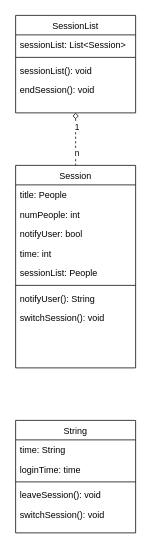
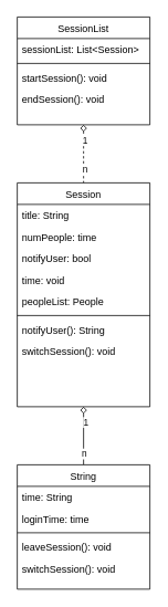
  <mxCell id="0" />
  <mxCell id="1" parent="0" />
  <mxCell id="2" value="" style="edgeStyle=orthogonalEdgeStyle;rounded=0;orthogonalLoop=1;jettySize=auto;html=1;endArrow=none;endFill=0;entryX=0.5;entryY=0;entryDx=0;entryDy=0;startArrow=diamond;startFill=0;dashed=1;" parent="1" source="5" target="13" edge="1"><mxGeometry relative="1" as="geometry"><Array as="points" /></mxGeometry></mxCell>
  <mxCell id="3" value="1" style="edgeLabel;html=1;align=center;verticalAlign=middle;resizable=0;points=[];" parent="2" vertex="1" connectable="0"><mxGeometry x="-0.486" y="1" relative="1" as="geometry"><mxPoint as="offset" /></mxGeometry></mxCell>
  <mxCell id="4" value="n" style="edgeLabel;html=1;align=center;verticalAlign=middle;resizable=0;points=[];" parent="2" vertex="1" connectable="0"><mxGeometry x="0.514" y="1" relative="1" as="geometry"><mxPoint as="offset" /></mxGeometry></mxCell>
  <mxCell id="5" value="SessionList" style="swimlane;fontStyle=0;align=center;verticalAlign=top;childLayout=stackLayout;horizontal=1;startSize=26;horizontalStack=0;resizeParent=1;resizeLast=0;collapsible=1;marginBottom=0;rounded=0;shadow=0;strokeWidth=1;" parent="1" vertex="1"><mxGeometry x="20" y="20" width="160" height="130" as="geometry"><mxRectangle x="550" y="140" width="160" height="26" as="alternateBounds" /></mxGeometry></mxCell>
  <mxCell id="6" value="sessionList: List&lt;Session&gt;" style="text;align=left;verticalAlign=top;spacingLeft=4;spacingRight=4;overflow=hidden;rotatable=0;points=[[0,0.5],[1,0.5]];portConstraint=eastwest;" parent="5" vertex="1"><mxGeometry y="26" width="160" height="26" as="geometry" /></mxCell>
  <mxCell id="7" value="" style="line;html=1;strokeWidth=1;align=left;verticalAlign=middle;spacingTop=-1;spacingLeft=3;spacingRight=3;rotatable=0;labelPosition=right;points=[];portConstraint=eastwest;" parent="5" vertex="1"><mxGeometry y="52" width="160" height="8" as="geometry" /></mxCell>
- <mxCell id="8" value="sessionList(): void" style="text;align=left;verticalAlign=top;spacingLeft=4;spacingRight=4;overflow=hidden;rotatable=0;points=[[0,0.5],[1,0.5]];portConstraint=eastwest;" parent="5" vertex="1"><mxGeometry y="60" width="160" height="26" as="geometry" /></mxCell>
+ <mxCell id="8" value="startSession(): void" style="text;align=left;verticalAlign=top;spacingLeft=4;spacingRight=4;overflow=hidden;rotatable=0;points=[[0,0.5],[1,0.5]];portConstraint=eastwest;" parent="5" vertex="1"><mxGeometry y="60" width="160" height="26" as="geometry" /></mxCell>
  <mxCell id="9" value="endSession(): void" style="text;align=left;verticalAlign=top;spacingLeft=4;spacingRight=4;overflow=hidden;rotatable=0;points=[[0,0.5],[1,0.5]];portConstraint=eastwest;" parent="5" vertex="1"><mxGeometry y="86" width="160" height="26" as="geometry" /></mxCell>
+ <mxCell id="10" value="" style="edgeStyle=orthogonalEdgeStyle;rounded=0;orthogonalLoop=1;jettySize=auto;html=1;entryX=0.5;entryY=0;entryDx=0;entryDy=0;endArrow=none;endFill=0;startArrow=diamond;startFill=0;" parent="1" source="13" target="22" edge="1"><mxGeometry relative="1" as="geometry"><Array as="points" /></mxGeometry></mxCell>
+ <mxCell id="11" value="1" style="edgeLabel;html=1;align=center;verticalAlign=middle;resizable=0;points=[];" parent="10" vertex="1" connectable="0"><mxGeometry x="-0.486" y="2" relative="1" as="geometry"><mxPoint as="offset" /></mxGeometry></mxCell>
+ <mxCell id="12" value="n" style="edgeLabel;html=1;align=center;verticalAlign=middle;resizable=0;points=[];" parent="10" vertex="1" connectable="0"><mxGeometry x="0.6" relative="1" as="geometry"><mxPoint as="offset" /></mxGeometry></mxCell>
  <mxCell id="13" value="Session" style="swimlane;fontStyle=0;align=center;verticalAlign=top;childLayout=stackLayout;horizontal=1;startSize=26;horizontalStack=0;resizeParent=1;resizeLast=0;collapsible=1;marginBottom=0;rounded=0;shadow=0;strokeWidth=1;" parent="1" vertex="1"><mxGeometry x="20" y="220" width="160" height="270" as="geometry"><mxRectangle x="550" y="140" width="160" height="26" as="alternateBounds" /></mxGeometry></mxCell>
- <mxCell id="14" value="title: People" style="text;align=left;verticalAlign=top;spacingLeft=4;spacingRight=4;overflow=hidden;rotatable=0;points=[[0,0.5],[1,0.5]];portConstraint=eastwest;" parent="13" vertex="1"><mxGeometry y="26" width="160" height="26" as="geometry" /></mxCell>
- <mxCell id="15" value="numPeople: int" style="text;align=left;verticalAlign=top;spacingLeft=4;spacingRight=4;overflow=hidden;rotatable=0;points=[[0,0.5],[1,0.5]];portConstraint=eastwest;rounded=0;shadow=0;html=0;" parent="13" vertex="1"><mxGeometry y="52" width="160" height="26" as="geometry" /></mxCell>
+ <mxCell id="14" value="title: String" style="text;align=left;verticalAlign=top;spacingLeft=4;spacingRight=4;overflow=hidden;rotatable=0;points=[[0,0.5],[1,0.5]];portConstraint=eastwest;" parent="13" vertex="1"><mxGeometry y="26" width="160" height="26" as="geometry" /></mxCell>
+ <mxCell id="15" value="numPeople: time" style="text;align=left;verticalAlign=top;spacingLeft=4;spacingRight=4;overflow=hidden;rotatable=0;points=[[0,0.5],[1,0.5]];portConstraint=eastwest;rounded=0;shadow=0;html=0;" parent="13" vertex="1"><mxGeometry y="52" width="160" height="26" as="geometry" /></mxCell>
  <mxCell id="16" value="notifyUser: bool" style="text;align=left;verticalAlign=top;spacingLeft=4;spacingRight=4;overflow=hidden;rotatable=0;points=[[0,0.5],[1,0.5]];portConstraint=eastwest;rounded=0;shadow=0;html=0;" parent="13" vertex="1"><mxGeometry y="78" width="160" height="26" as="geometry" /></mxCell>
- <mxCell id="17" value="time: int" style="text;align=left;verticalAlign=top;spacingLeft=4;spacingRight=4;overflow=hidden;rotatable=0;points=[[0,0.5],[1,0.5]];portConstraint=eastwest;rounded=0;shadow=0;html=0;" parent="13" vertex="1"><mxGeometry y="104" width="160" height="26" as="geometry" /></mxCell>
- <mxCell id="18" value="sessionList: People" style="text;align=left;verticalAlign=top;spacingLeft=4;spacingRight=4;overflow=hidden;rotatable=0;points=[[0,0.5],[1,0.5]];portConstraint=eastwest;" parent="13" vertex="1"><mxGeometry y="130" width="160" height="26" as="geometry" /></mxCell>
+ <mxCell id="17" value="time: void" style="text;align=left;verticalAlign=top;spacingLeft=4;spacingRight=4;overflow=hidden;rotatable=0;points=[[0,0.5],[1,0.5]];portConstraint=eastwest;rounded=0;shadow=0;html=0;" parent="13" vertex="1"><mxGeometry y="104" width="160" height="26" as="geometry" /></mxCell>
+ <mxCell id="18" value="peopleList: People" style="text;align=left;verticalAlign=top;spacingLeft=4;spacingRight=4;overflow=hidden;rotatable=0;points=[[0,0.5],[1,0.5]];portConstraint=eastwest;" parent="13" vertex="1"><mxGeometry y="130" width="160" height="26" as="geometry" /></mxCell>
  <mxCell id="19" value="" style="line;html=1;strokeWidth=1;align=left;verticalAlign=middle;spacingTop=-1;spacingLeft=3;spacingRight=3;rotatable=0;labelPosition=right;points=[];portConstraint=eastwest;" parent="13" vertex="1"><mxGeometry y="156" width="160" height="8" as="geometry" /></mxCell>
  <mxCell id="20" value="notifyUser(): String" style="text;align=left;verticalAlign=top;spacingLeft=4;spacingRight=4;overflow=hidden;rotatable=0;points=[[0,0.5],[1,0.5]];portConstraint=eastwest;" parent="13" vertex="1"><mxGeometry y="164" width="160" height="26" as="geometry" /></mxCell>
  <mxCell id="21" value="switchSession(): void" style="text;align=left;verticalAlign=top;spacingLeft=4;spacingRight=4;overflow=hidden;rotatable=0;points=[[0,0.5],[1,0.5]];portConstraint=eastwest;" parent="13" vertex="1"><mxGeometry y="190" width="160" height="26" as="geometry" /></mxCell>
  <mxCell id="22" value="String" style="swimlane;fontStyle=0;align=center;verticalAlign=top;childLayout=stackLayout;horizontal=1;startSize=26;horizontalStack=0;resizeParent=1;resizeLast=0;collapsible=1;marginBottom=0;rounded=0;shadow=0;strokeWidth=1;" parent="1" vertex="1"><mxGeometry x="20" y="560" width="160" height="150" as="geometry"><mxRectangle x="550" y="140" width="160" height="26" as="alternateBounds" /></mxGeometry></mxCell>
  <mxCell id="23" value="time: String" style="text;align=left;verticalAlign=top;spacingLeft=4;spacingRight=4;overflow=hidden;rotatable=0;points=[[0,0.5],[1,0.5]];portConstraint=eastwest;" parent="22" vertex="1"><mxGeometry y="26" width="160" height="26" as="geometry" /></mxCell>
  <mxCell id="24" value="loginTime: time" style="text;align=left;verticalAlign=top;spacingLeft=4;spacingRight=4;overflow=hidden;rotatable=0;points=[[0,0.5],[1,0.5]];portConstraint=eastwest;rounded=0;shadow=0;html=0;" parent="22" vertex="1"><mxGeometry y="52" width="160" height="26" as="geometry" /></mxCell>
  <mxCell id="25" value="" style="line;html=1;strokeWidth=1;align=left;verticalAlign=middle;spacingTop=-1;spacingLeft=3;spacingRight=3;rotatable=0;labelPosition=right;points=[];portConstraint=eastwest;" parent="22" vertex="1"><mxGeometry y="78" width="160" height="8" as="geometry" /></mxCell>
  <mxCell id="26" value="leaveSession(): void" style="text;align=left;verticalAlign=top;spacingLeft=4;spacingRight=4;overflow=hidden;rotatable=0;points=[[0,0.5],[1,0.5]];portConstraint=eastwest;" parent="22" vertex="1"><mxGeometry y="86" width="160" height="26" as="geometry" /></mxCell>
  <mxCell id="27" value="switchSession(): void" style="text;align=left;verticalAlign=top;spacingLeft=4;spacingRight=4;overflow=hidden;rotatable=0;points=[[0,0.5],[1,0.5]];portConstraint=eastwest;" parent="22" vertex="1"><mxGeometry y="112" width="160" height="26" as="geometry" /></mxCell>
